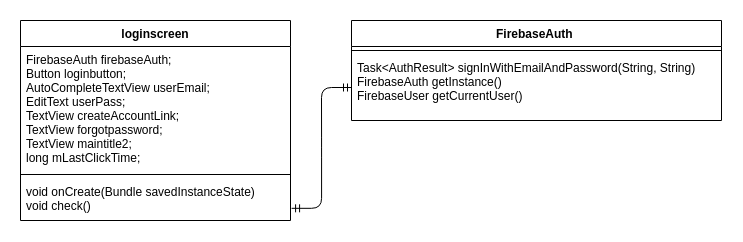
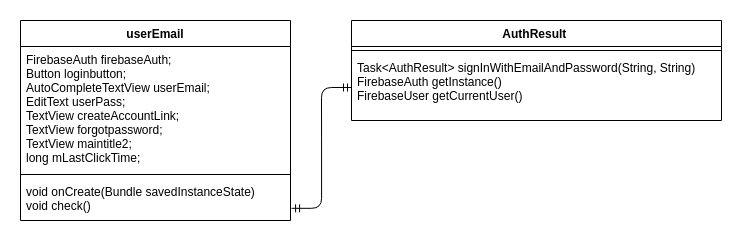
  <mxCell id="0" />
  <mxCell id="1" parent="0" />
- <mxCell id="2" value="loginscreen" style="swimlane;fontStyle=1;align=center;verticalAlign=top;childLayout=stackLayout;horizontal=1;startSize=26;horizontalStack=0;resizeParent=1;resizeParentMax=0;resizeLast=0;collapsible=1;marginBottom=0;" vertex="1" parent="1"><mxGeometry x="20" y="20" width="270" height="200" as="geometry" /></mxCell>
+ <mxCell id="2" value="userEmail" style="swimlane;fontStyle=1;align=center;verticalAlign=top;childLayout=stackLayout;horizontal=1;startSize=26;horizontalStack=0;resizeParent=1;resizeParentMax=0;resizeLast=0;collapsible=1;marginBottom=0;" vertex="1" parent="1"><mxGeometry x="20" y="20" width="270" height="200" as="geometry" /></mxCell>
  <mxCell id="3" value="FirebaseAuth firebaseAuth;&#10;Button loginbutton;&#10;AutoCompleteTextView userEmail;&#10;EditText userPass;&#10;TextView createAccountLink;&#10;TextView forgotpassword;&#10;TextView maintitle2;&#10;long mLastClickTime;" style="text;strokeColor=none;fillColor=none;align=left;verticalAlign=top;spacingLeft=4;spacingRight=4;overflow=hidden;rotatable=0;points=[[0,0.5],[1,0.5]];portConstraint=eastwest;" vertex="1" parent="2"><mxGeometry y="26" width="270" height="124" as="geometry" /></mxCell>
  <mxCell id="4" value="" style="line;strokeWidth=1;fillColor=none;align=left;verticalAlign=middle;spacingTop=-1;spacingLeft=3;spacingRight=3;rotatable=0;labelPosition=right;points=[];portConstraint=eastwest;" vertex="1" parent="2"><mxGeometry y="150" width="270" height="8" as="geometry" /></mxCell>
  <mxCell id="5" value="void onCreate(Bundle savedInstanceState)&#10;void check()&#10;&#10;" style="text;strokeColor=none;fillColor=none;align=left;verticalAlign=top;spacingLeft=4;spacingRight=4;overflow=hidden;rotatable=0;points=[[0,0.5],[1,0.5]];portConstraint=eastwest;" vertex="1" parent="2"><mxGeometry y="158" width="270" height="42" as="geometry" /></mxCell>
- <mxCell id="6" value="FirebaseAuth " style="swimlane;fontStyle=1;align=center;verticalAlign=top;childLayout=stackLayout;horizontal=1;startSize=26;horizontalStack=0;resizeParent=1;resizeParentMax=0;resizeLast=0;collapsible=1;marginBottom=0;" vertex="1" parent="1"><mxGeometry x="351" y="20" width="370" height="100" as="geometry" /></mxCell>
+ <mxCell id="6" value="AuthResult " style="swimlane;fontStyle=1;align=center;verticalAlign=top;childLayout=stackLayout;horizontal=1;startSize=26;horizontalStack=0;resizeParent=1;resizeParentMax=0;resizeLast=0;collapsible=1;marginBottom=0;" vertex="1" parent="1"><mxGeometry x="351" y="20" width="370" height="100" as="geometry" /></mxCell>
  <mxCell id="7" value="" style="line;strokeWidth=1;fillColor=none;align=left;verticalAlign=middle;spacingTop=-1;spacingLeft=3;spacingRight=3;rotatable=0;labelPosition=right;points=[];portConstraint=eastwest;" vertex="1" parent="6"><mxGeometry y="26" width="370" height="8" as="geometry" /></mxCell>
  <mxCell id="8" value="Task&lt;AuthResult&gt; signInWithEmailAndPassword(String, String)&#10;FirebaseAuth getInstance()&#10;FirebaseUser getCurrentUser()" style="text;strokeColor=none;fillColor=none;align=left;verticalAlign=top;spacingLeft=4;spacingRight=4;overflow=hidden;rotatable=0;points=[[0,0.5],[1,0.5]];portConstraint=eastwest;" vertex="1" parent="6"><mxGeometry y="34" width="370" height="66" as="geometry" /></mxCell>
  <mxCell id="9" value="" style="edgeStyle=entityRelationEdgeStyle;fontSize=12;html=1;endArrow=ERmandOne;startArrow=ERmandOne;entryX=0;entryY=0.5;entryDx=0;entryDy=0;exitX=1.004;exitY=0.71;exitDx=0;exitDy=0;exitPerimeter=0;" edge="1" parent="1" source="5" target="8"><mxGeometry width="100" height="100" relative="1" as="geometry"><mxPoint x="401" y="270" as="sourcePoint" /><mxPoint x="501" y="170" as="targetPoint" /></mxGeometry></mxCell>
